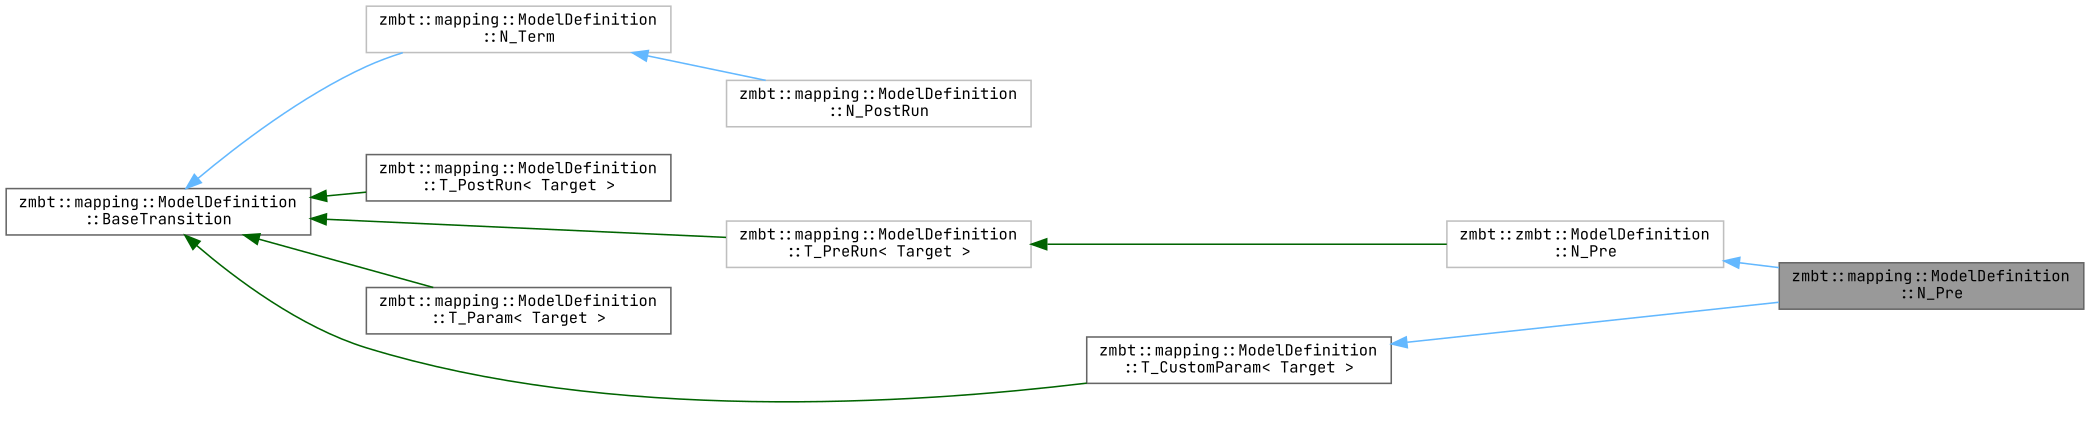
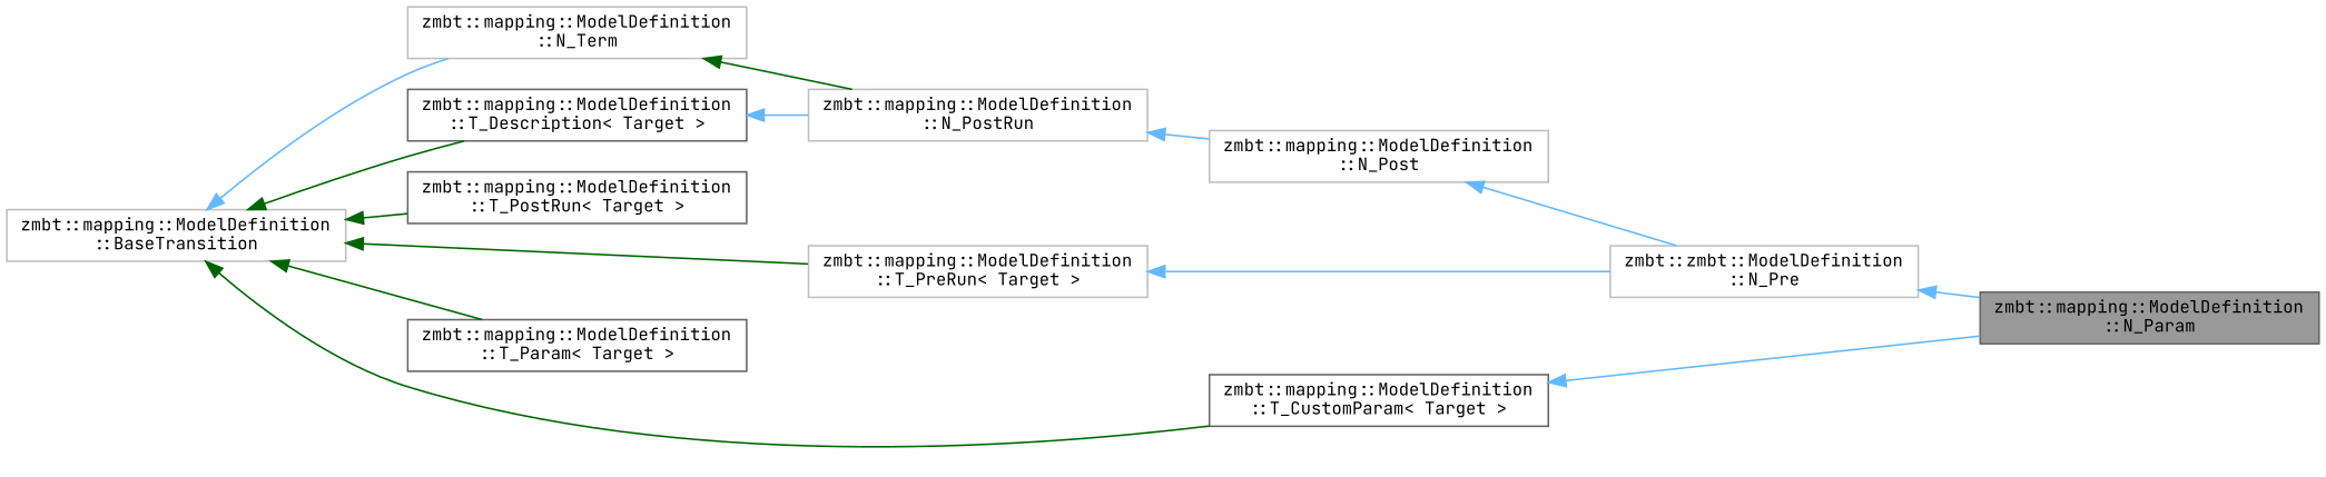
  digraph {
    fontname="JetBrains Mono"
    rankdir=LR
    node [color=grey75 fillcolor=white fontname="JetBrains Mono" fontsize=10 shape=box style=filled]
    edge [color=steelblue1 dir=back fontname="JetBrains Mono" fontsize=10 labelfontname=Helvetica labelfontsize=10 style=solid]
-   n1 [color=gray40 fillcolor=grey60 fontcolor=black height=0.2 label="zmbt::mapping::ModelDefinition\l::N_Pre" width=0.4]
+   n1 [color=gray40 fillcolor=grey60 fontcolor=black height=0.2 label="zmbt::mapping::ModelDefinition\l::N_Param" width=0.4]
    n2 [height=0.2 label="zmbt::zmbt::ModelDefinition\l::N_Pre" width=0.4]
+   n3 [height=0.2 label="zmbt::mapping::ModelDefinition\l::N_Post" width=0.4]
    n4 [height=0.2 label="zmbt::mapping::ModelDefinition\l::N_PostRun" width=0.4]
    n5 [height=0.2 label="zmbt::mapping::ModelDefinition\l::N_Term" width=0.4]
-   n6 [color=gray40 height=0.2 label="zmbt::mapping::ModelDefinition\l::BaseTransition" width=0.4]
+   n6 [height=0.2 label="zmbt::mapping::ModelDefinition\l::BaseTransition" width=0.4]
+   n7 [color=gray40 height=0.2 label="zmbt::mapping::ModelDefinition\l::T_Description\< Target \>" width=0.4]
    n8 [color=gray40 height=0.2 label="zmbt::mapping::ModelDefinition\l::T_PostRun\< Target \>" width=0.4]
    n9 [height=0.2 label="zmbt::mapping::ModelDefinition\l::T_PreRun\< Target \>" width=0.4]
    n10 [color=gray40 height=0.2 label="zmbt::mapping::ModelDefinition\l::T_Param\< Target \>" width=0.4]
    n11 [color=gray40 height=0.2 label="zmbt::mapping::ModelDefinition\l::T_CustomParam\< Target \>" width=0.4]
    n2 -> n1
-   n5 -> n4
+   n3 -> n2
+   n4 -> n3
+   n5 -> n4 [color=darkgreen]
    n6 -> n5
+   n6 -> n7 [color=darkgreen]
    n6 -> n8 [color=darkgreen]
    n6 -> n9 [color=darkgreen]
    n6 -> n10 [color=darkgreen]
    n6 -> n11 [color=darkgreen]
-   n9 -> n2 [color=darkgreen]
+   n7 -> n4
+   n9 -> n2
    n11 -> n1
  }
